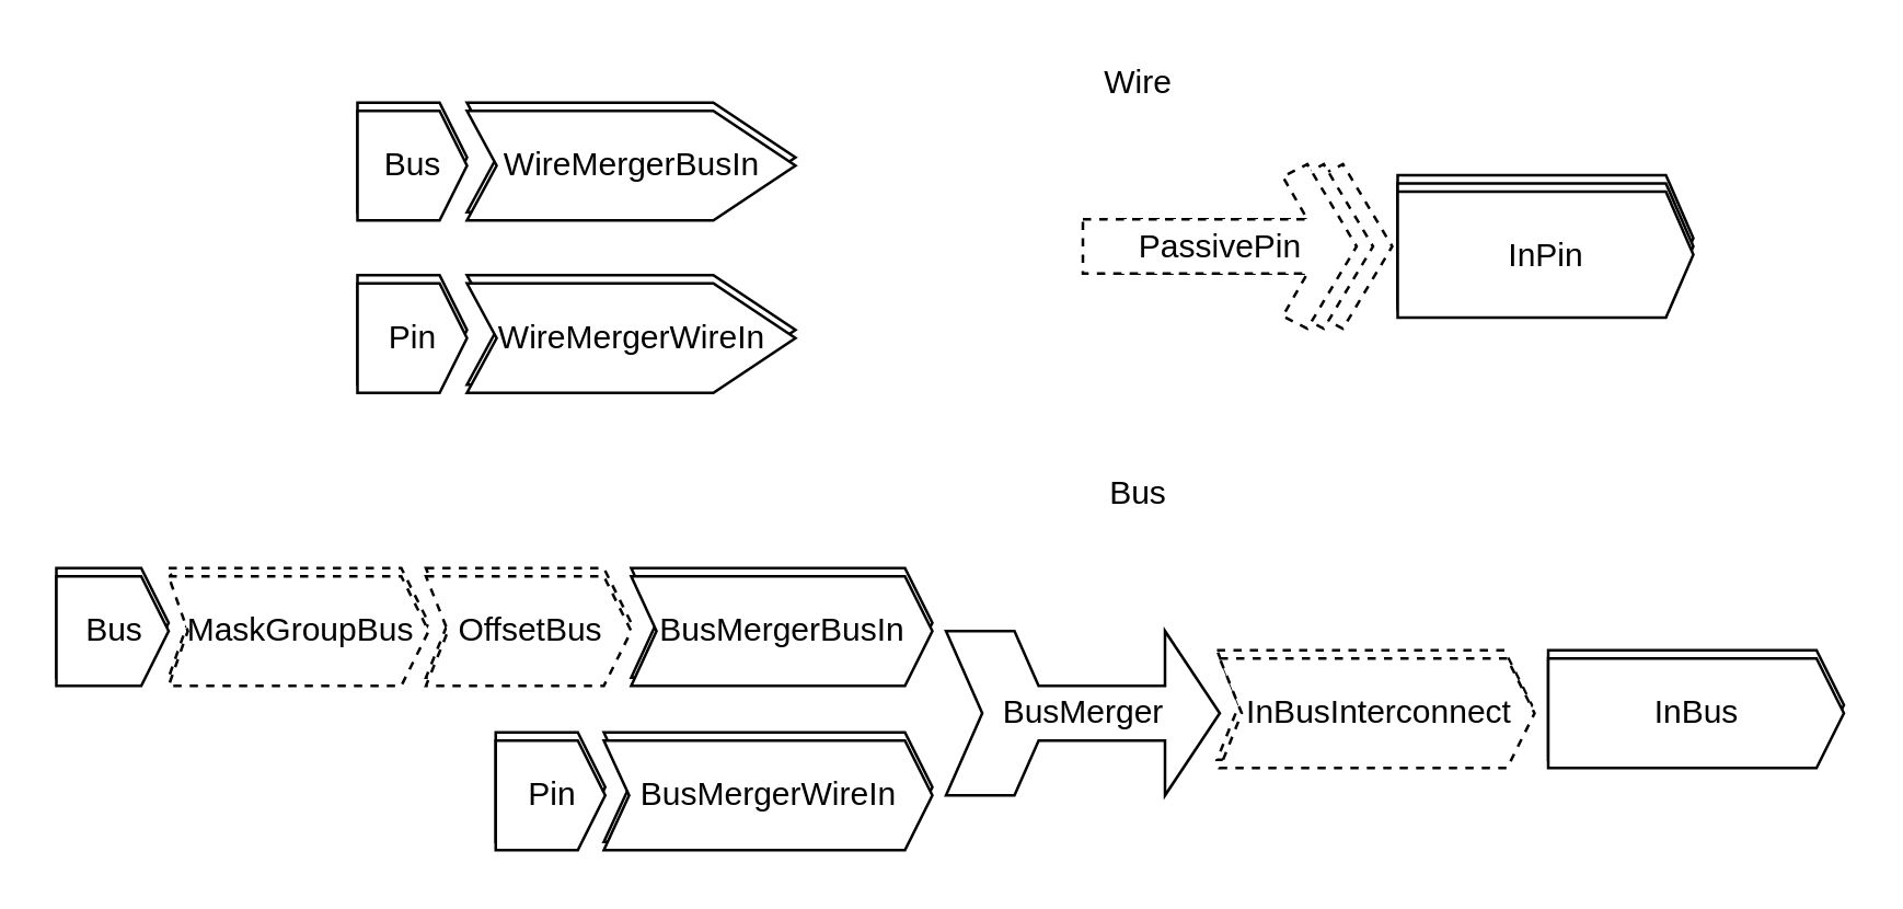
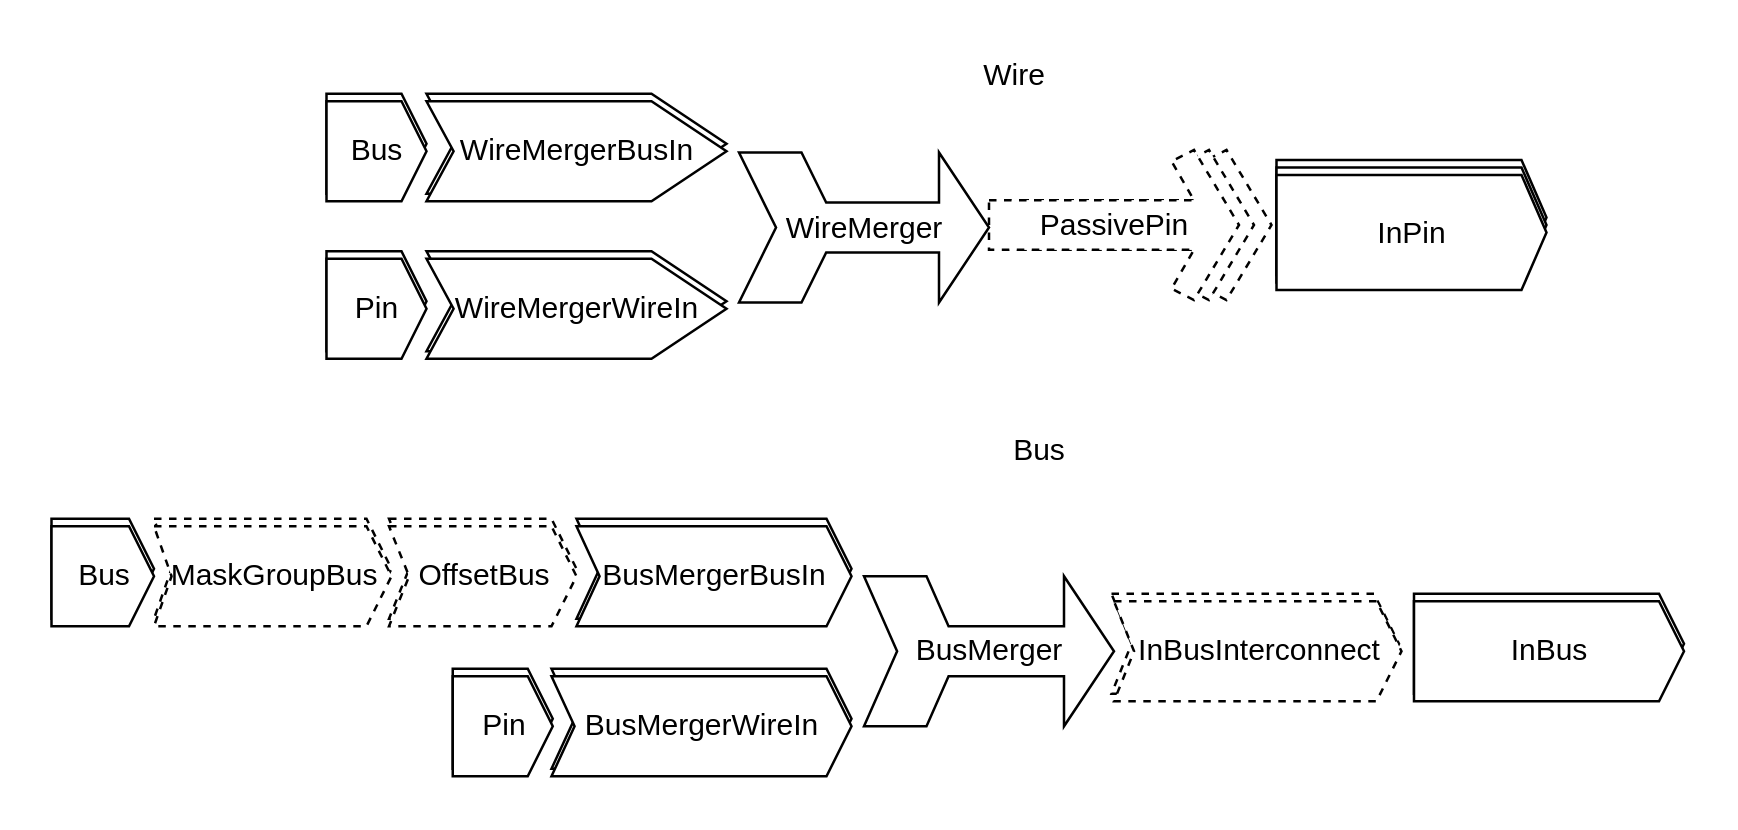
  <mxCell id="0" />
  <mxCell id="1" parent="0" />
  <mxCell id="2" value="" style="html=1;shadow=0;dashed=0;align=center;verticalAlign=middle;shape=mxgraph.arrows2.arrow;dy=0;dx=10;notch=9.23;" vertex="1" parent="1"><mxGeometry x="230" y="207" width="110" height="40" as="geometry" /></mxCell>
  <mxCell id="3" value="" style="html=1;shadow=0;dashed=0;align=center;verticalAlign=middle;shape=mxgraph.arrows2.arrow;dy=0;dx=30;notch=10.83;" vertex="1" parent="1"><mxGeometry x="170" y="100" width="120" height="40" as="geometry" /></mxCell>
  <mxCell id="4" value="" style="html=1;shadow=0;dashed=0;align=center;verticalAlign=middle;shape=mxgraph.arrows2.arrow;dy=0;dx=10;notch=0;" parent="1" vertex="1"><mxGeometry x="565" y="237" width="108" height="40" as="geometry" /></mxCell>
  <mxCell id="5" value="" style="html=1;shadow=0;dashed=1;align=center;verticalAlign=middle;shape=mxgraph.arrows2.arrow;dy=0;dx=10;notch=8.03;" parent="1" vertex="1"><mxGeometry x="444" y="237" width="115" height="40" as="geometry" /></mxCell>
  <mxCell id="6" value="" style="html=1;shadow=0;dashed=0;align=center;verticalAlign=middle;shape=mxgraph.arrows2.arrow;dy=0;dx=10;notch=9.23;" parent="1" vertex="1"><mxGeometry x="220" y="267" width="120" height="40" as="geometry" /></mxCell>
  <mxCell id="7" value="" style="html=1;shadow=0;dashed=0;align=center;verticalAlign=middle;shape=mxgraph.arrows2.arrow;dy=0;dx=10;notch=0;" parent="1" vertex="1"><mxGeometry x="20" y="207" width="41" height="40" as="geometry" /></mxCell>
  <mxCell id="8" value="" style="html=1;shadow=0;dashed=1;align=center;verticalAlign=middle;shape=mxgraph.arrows2.arrow;dy=0;dx=10;notch=7.02;" parent="1" vertex="1"><mxGeometry x="61" y="207" width="95" height="40" as="geometry" /></mxCell>
  <mxCell id="9" value="" style="html=1;shadow=0;dashed=1;align=center;verticalAlign=middle;shape=mxgraph.arrows2.arrow;dy=0;dx=10;notch=8.03;" parent="1" vertex="1"><mxGeometry x="155" y="207" width="75" height="40" as="geometry" /></mxCell>
  <mxCell id="10" value="" style="html=1;shadow=0;dashed=0;align=center;verticalAlign=middle;shape=mxgraph.arrows2.arrow;dy=0;dx=10;notch=0;" parent="1" vertex="1"><mxGeometry x="130" y="37" width="40" height="40" as="geometry" /></mxCell>
  <mxCell id="11" value="" style="html=1;shadow=0;dashed=0;align=center;verticalAlign=middle;shape=mxgraph.arrows2.arrow;dy=0;dx=30;notch=10.83;" parent="1" vertex="1"><mxGeometry x="170" y="37" width="120" height="40" as="geometry" /></mxCell>
  <mxCell id="12" value="" style="html=1;shadow=0;dashed=1;align=center;verticalAlign=middle;shape=mxgraph.arrows2.sharpArrow2;dy1=0.67;dx1=18;dx2=18;dy3=0.15;dx3=27;notch=0;" parent="1" vertex="1"><mxGeometry x="408" y="59.5" width="100" height="60" as="geometry" /></mxCell>
  <mxCell id="13" value="" style="html=1;shadow=0;dashed=1;align=center;verticalAlign=middle;shape=mxgraph.arrows2.sharpArrow2;dy1=0.67;dx1=18;dx2=18;dy3=0.15;dx3=27;notch=0;" parent="1" vertex="1"><mxGeometry x="401" y="59.5" width="100" height="60" as="geometry" /></mxCell>
  <mxCell id="14" value="" style="html=1;shadow=0;dashed=0;align=center;verticalAlign=middle;shape=mxgraph.arrows2.arrow;dy=0;dx=10;notch=0;" parent="1" vertex="1"><mxGeometry x="130" y="100" width="40" height="40" as="geometry" /></mxCell>
  <mxCell id="15" value="PassivePin" style="html=1;shadow=0;dashed=1;align=center;verticalAlign=middle;shape=mxgraph.arrows2.sharpArrow2;dy1=0.67;dx1=18;dx2=18;dy3=0.15;dx3=27;notch=0;" parent="1" vertex="1"><mxGeometry x="395" y="59.5" width="100" height="60" as="geometry" /></mxCell>
  <mxCell id="16" value="&lt;div style=&quot;background-color: #ffffff ; color: #080808&quot;&gt;&lt;pre style=&quot;font-family: &amp;#34;lucida console&amp;#34; , monospace ; font-size: 9 8pt&quot;&gt;&lt;br&gt;&lt;/pre&gt;&lt;/div&gt;" style="html=1;shadow=0;dashed=0;align=center;verticalAlign=middle;shape=mxgraph.arrows2.arrow;dy=0;dx=10;notch=0;" parent="1" vertex="1"><mxGeometry x="510" y="63.5" width="108" height="46" as="geometry" /></mxCell>
  <mxCell id="17" value="Pin" style="html=1;shadow=0;dashed=0;align=center;verticalAlign=middle;shape=mxgraph.arrows2.arrow;dy=0;dx=10;notch=0;" parent="1" vertex="1"><mxGeometry x="130" y="103" width="40" height="40" as="geometry" /></mxCell>
  <mxCell id="18" value="&lt;div style=&quot;background-color: #ffffff ; color: #080808&quot;&gt;&lt;pre style=&quot;font-family: &amp;#34;lucida console&amp;#34; , monospace ; font-size: 9 8pt&quot;&gt;&lt;br&gt;&lt;/pre&gt;&lt;/div&gt;" style="html=1;shadow=0;dashed=0;align=center;verticalAlign=middle;shape=mxgraph.arrows2.arrow;dy=0;dx=10;notch=0;" parent="1" vertex="1"><mxGeometry x="510" y="66.5" width="108" height="46" as="geometry" /></mxCell>
  <mxCell id="19" value="InPin" style="html=1;shadow=0;dashed=0;align=center;verticalAlign=middle;shape=mxgraph.arrows2.arrow;dy=0;dx=10;notch=0;" parent="1" vertex="1"><mxGeometry x="510" y="69.5" width="108" height="46" as="geometry" /></mxCell>
- <mxCell id="20" value="Wire" style="text;html=1;align=center;verticalAlign=middle;resizable=0;points=[];autosize=1;strokeColor=none;fillColor=none;" parent="1" vertex="1"><mxGeometry x="395" y="20" width="40" height="20" as="geometry" /></mxCell>
+ <mxCell id="20" value="Wire" style="text;html=1;align=center;verticalAlign=middle;resizable=0;points=[];autosize=1;strokeColor=none;fillColor=none;" parent="1" vertex="1"><mxGeometry x="385" y="20" width="40" height="20" as="geometry" /></mxCell>
  <mxCell id="21" value="Bus" style="text;html=1;align=center;verticalAlign=middle;resizable=0;points=[];autosize=1;strokeColor=none;fillColor=none;" parent="1" vertex="1"><mxGeometry x="395" y="170" width="40" height="20" as="geometry" /></mxCell>
  <mxCell id="22" value="Bus" style="html=1;shadow=0;dashed=0;align=center;verticalAlign=middle;shape=mxgraph.arrows2.arrow;dy=0;dx=10;notch=0;" parent="1" vertex="1"><mxGeometry x="130" y="40" width="40" height="40" as="geometry" /></mxCell>
  <mxCell id="23" value="WireMergerBusIn" style="html=1;shadow=0;dashed=0;align=center;verticalAlign=middle;shape=mxgraph.arrows2.arrow;dy=0;dx=30;notch=10.83;" parent="1" vertex="1"><mxGeometry x="170" y="40" width="120" height="40" as="geometry" /></mxCell>
+ <mxCell id="24" value="WireMerger" style="html=1;shadow=0;dashed=0;align=center;verticalAlign=middle;shape=mxgraph.arrows2.tailedNotchedArrow;dy1=10;dx1=20;notch=14.81;arrowHead=20;dx2=25;dy2=30;" parent="1" vertex="1"><mxGeometry x="295" y="60.5" width="100" height="60" as="geometry" /></mxCell>
  <mxCell id="25" value="Bus" style="html=1;shadow=0;dashed=0;align=center;verticalAlign=middle;shape=mxgraph.arrows2.arrow;dy=0;dx=10;notch=0;" parent="1" vertex="1"><mxGeometry x="20" y="210" width="41" height="40" as="geometry" /></mxCell>
  <mxCell id="26" value="BusMerger" style="html=1;shadow=0;dashed=0;align=center;verticalAlign=middle;shape=mxgraph.arrows2.tailedNotchedArrow;dy1=10;dx1=20;notch=13.24;arrowHead=20;dx2=25;dy2=30;" parent="1" vertex="1"><mxGeometry x="345" y="230" width="100" height="60" as="geometry" /></mxCell>
  <mxCell id="27" value="MaskGroupBus" style="html=1;shadow=0;dashed=1;align=center;verticalAlign=middle;shape=mxgraph.arrows2.arrow;dy=0;dx=10;notch=7.02;" parent="1" vertex="1"><mxGeometry x="61" y="210" width="95" height="40" as="geometry" /></mxCell>
  <mxCell id="28" value="OffsetBus" style="html=1;shadow=0;dashed=1;align=center;verticalAlign=middle;shape=mxgraph.arrows2.arrow;dy=0;dx=10;notch=8.03;" parent="1" vertex="1"><mxGeometry x="155" y="210" width="75" height="40" as="geometry" /></mxCell>
  <mxCell id="29" value="BusMergerWireIn" style="html=1;shadow=0;dashed=0;align=center;verticalAlign=middle;shape=mxgraph.arrows2.arrow;dy=0;dx=10;notch=9.23;" parent="1" vertex="1"><mxGeometry x="220" y="270" width="120" height="40" as="geometry" /></mxCell>
  <mxCell id="30" value="InBusInterconnect" style="html=1;shadow=0;dashed=1;align=center;verticalAlign=middle;shape=mxgraph.arrows2.arrow;dy=0;dx=10;notch=8.03;" parent="1" vertex="1"><mxGeometry x="445" y="240" width="115" height="40" as="geometry" /></mxCell>
  <mxCell id="31" value="InBus" style="html=1;shadow=0;dashed=0;align=center;verticalAlign=middle;shape=mxgraph.arrows2.arrow;dy=0;dx=10;notch=0;" parent="1" vertex="1"><mxGeometry x="565" y="240" width="108" height="40" as="geometry" /></mxCell>
  <mxCell id="32" value="WireMergerWireIn" style="html=1;shadow=0;dashed=0;align=center;verticalAlign=middle;shape=mxgraph.arrows2.arrow;dy=0;dx=30;notch=10.83;" vertex="1" parent="1"><mxGeometry x="170" y="103" width="120" height="40" as="geometry" /></mxCell>
  <mxCell id="33" value="BusMergerBusIn" style="html=1;shadow=0;dashed=0;align=center;verticalAlign=middle;shape=mxgraph.arrows2.arrow;dy=0;dx=10;notch=9.23;" vertex="1" parent="1"><mxGeometry x="230" y="210" width="110" height="40" as="geometry" /></mxCell>
  <mxCell id="34" value="" style="html=1;shadow=0;dashed=0;align=center;verticalAlign=middle;shape=mxgraph.arrows2.arrow;dy=0;dx=10;notch=0;" vertex="1" parent="1"><mxGeometry x="180.5" y="267" width="40" height="40" as="geometry" /></mxCell>
  <mxCell id="35" value="Pin" style="html=1;shadow=0;dashed=0;align=center;verticalAlign=middle;shape=mxgraph.arrows2.arrow;dy=0;dx=10;notch=0;" vertex="1" parent="1"><mxGeometry x="180.5" y="270" width="40" height="40" as="geometry" /></mxCell>
